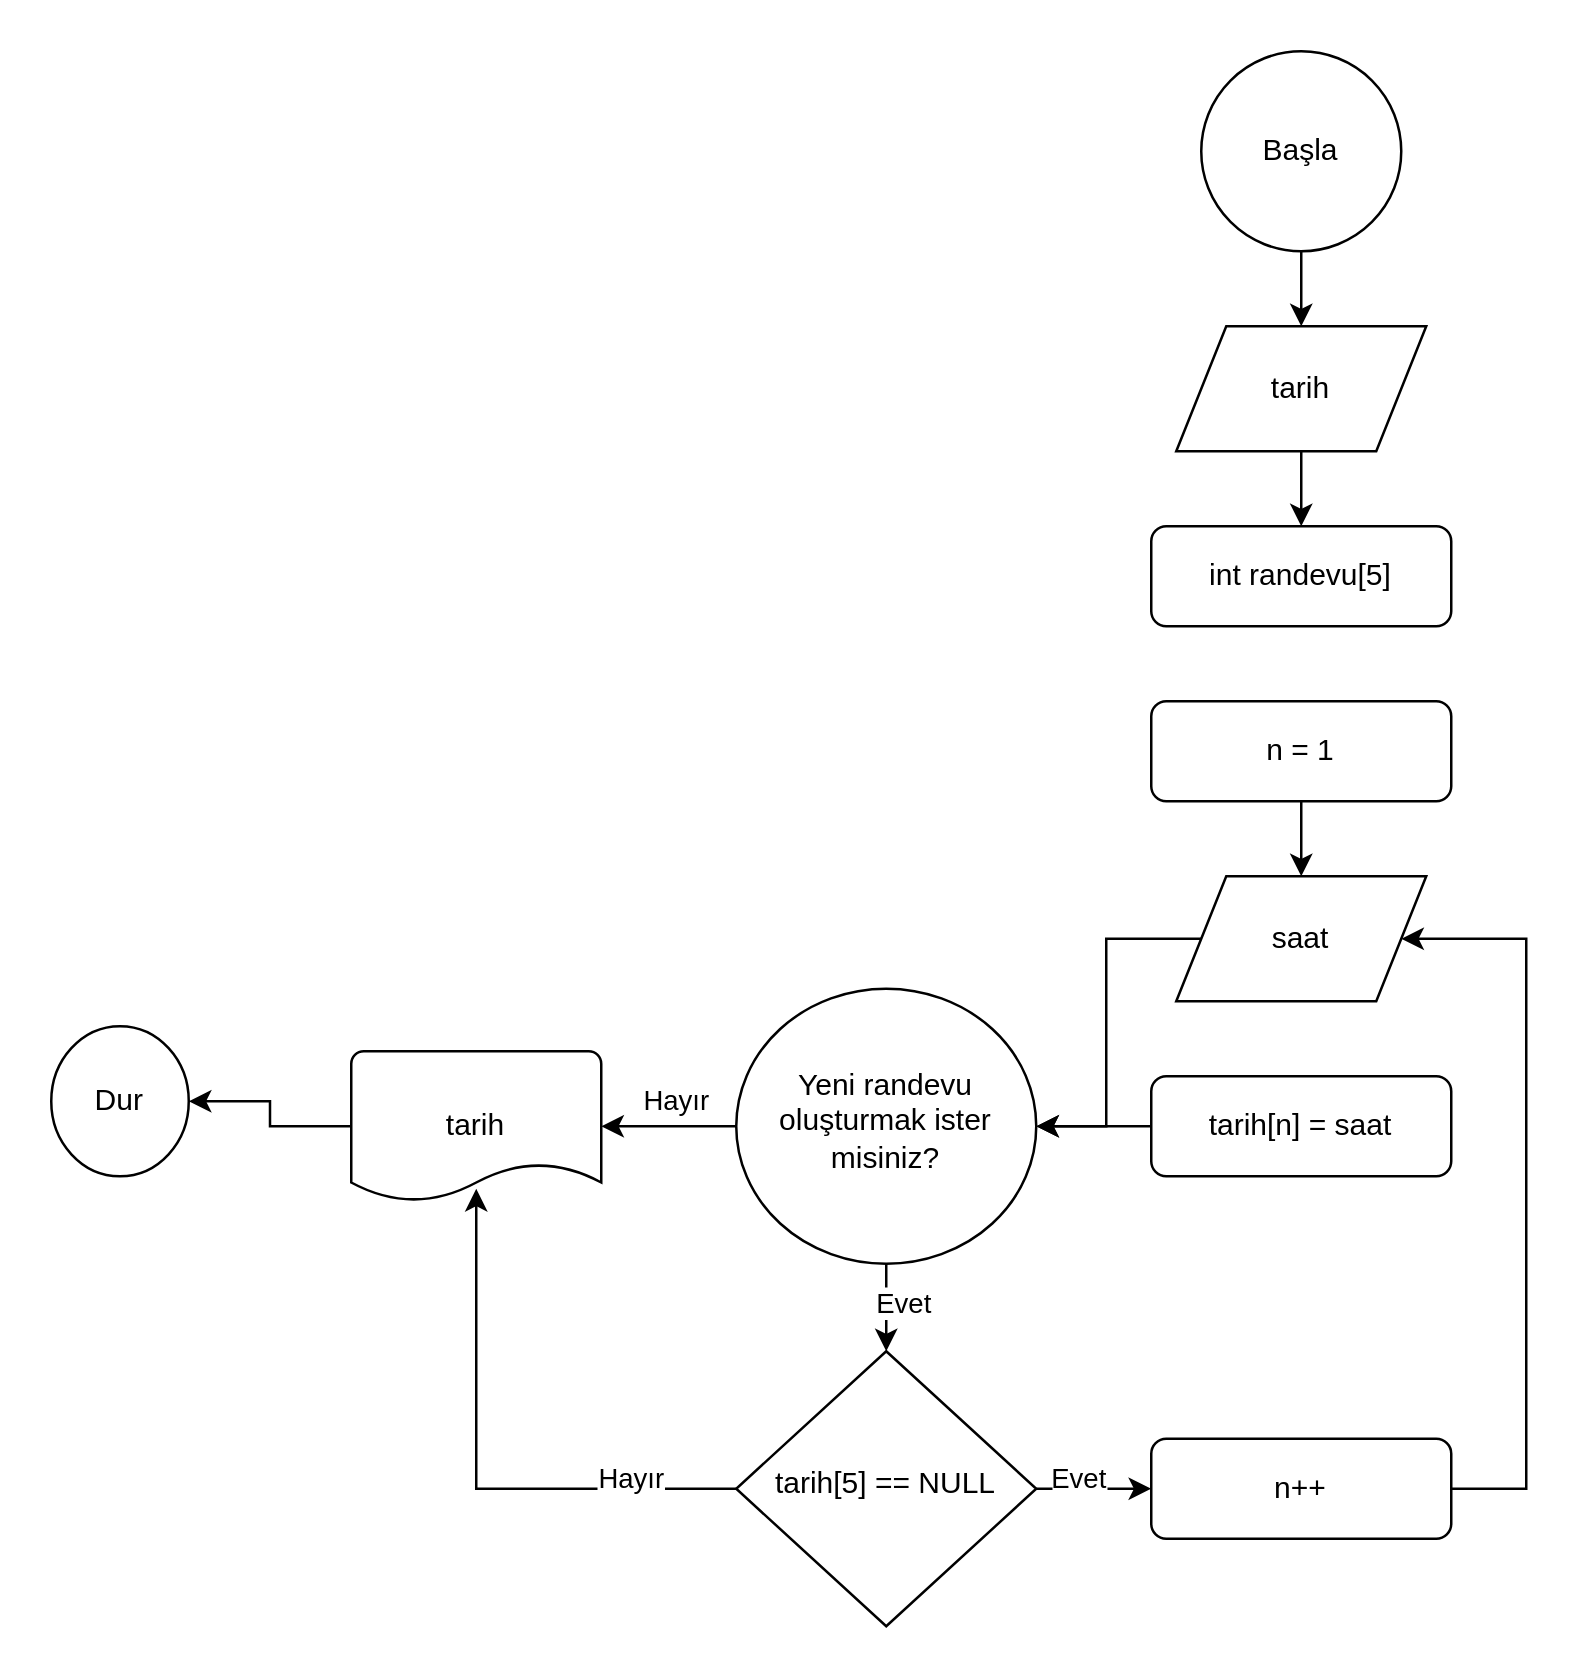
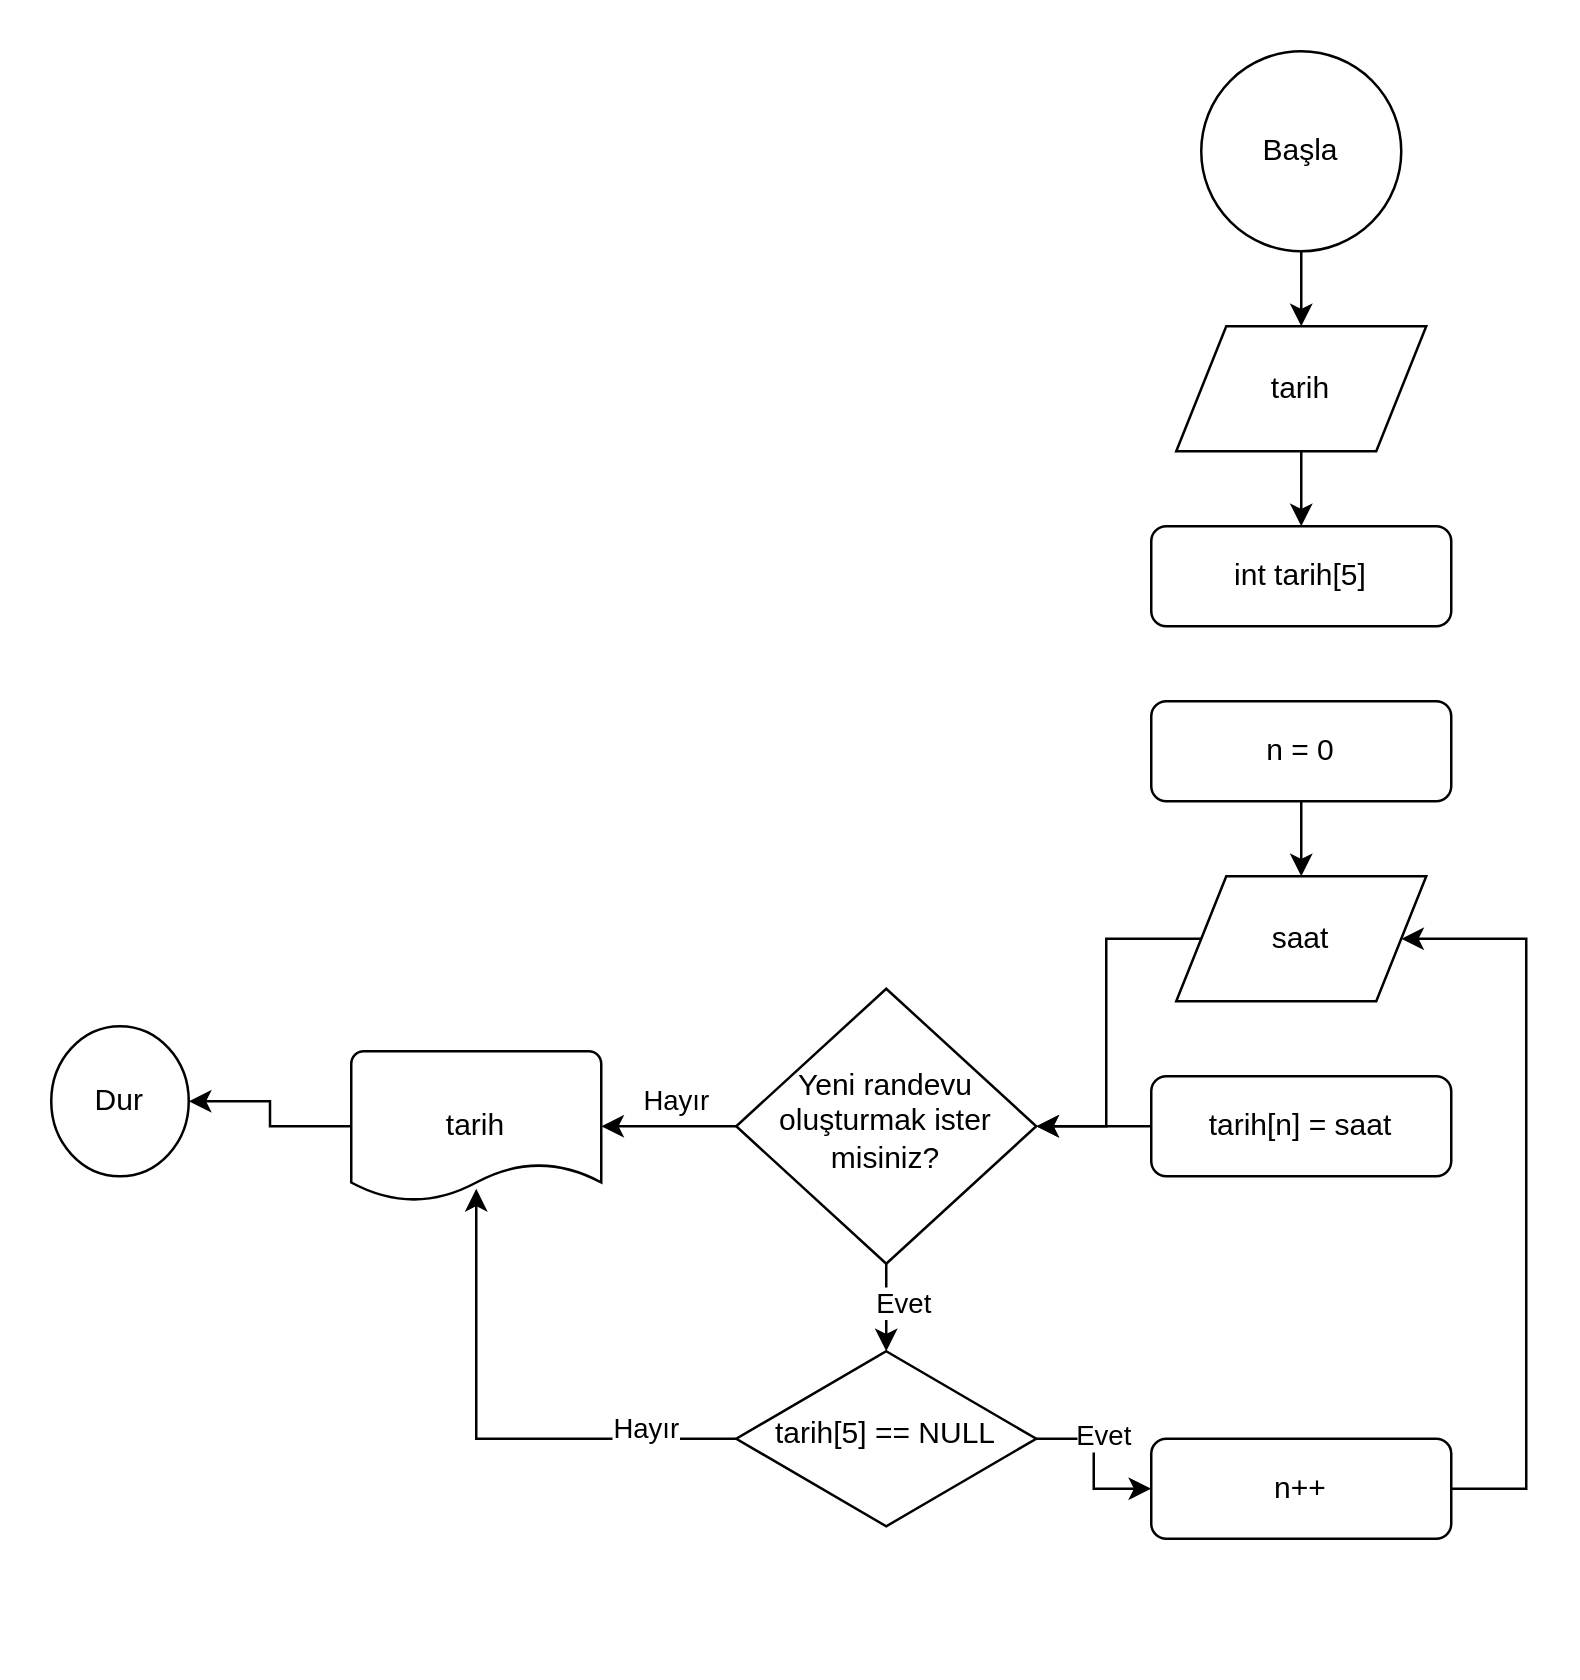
  <mxCell id="0" />
  <mxCell id="1" parent="0" />
- <mxCell id="2" value="int randevu[5]" style="rounded=1;whiteSpace=wrap;html=1;fontSize=12;glass=0;strokeWidth=1;shadow=0;" parent="1" vertex="1"><mxGeometry x="460" y="210" width="120" height="40" as="geometry" /></mxCell>
+ <mxCell id="2" value="int tarih[5]" style="rounded=1;whiteSpace=wrap;html=1;fontSize=12;glass=0;strokeWidth=1;shadow=0;" parent="1" vertex="1"><mxGeometry x="460" y="210" width="120" height="40" as="geometry" /></mxCell>
  <mxCell id="3" style="edgeStyle=orthogonalEdgeStyle;rounded=0;orthogonalLoop=1;jettySize=auto;html=1;entryX=0.5;entryY=0;entryDx=0;entryDy=0;" edge="1" parent="1" source="6" target="23"><mxGeometry relative="1" as="geometry" /></mxCell>
  <mxCell id="4" value="Evet" style="edgeLabel;html=1;align=center;verticalAlign=middle;resizable=0;points=[];" vertex="1" connectable="0" parent="3"><mxGeometry x="-0.435" y="1" relative="1" as="geometry"><mxPoint x="5" y="2" as="offset" /></mxGeometry></mxCell>
  <mxCell id="5" value="Hayır" style="edgeStyle=orthogonalEdgeStyle;rounded=0;orthogonalLoop=1;jettySize=auto;html=1;exitX=0;exitY=0.5;exitDx=0;exitDy=0;entryX=1;entryY=0.5;entryDx=0;entryDy=0;entryPerimeter=0;" edge="1" parent="1" source="6" target="18"><mxGeometry x="-0.111" y="-10" relative="1" as="geometry"><mxPoint as="offset" /></mxGeometry></mxCell>
- <mxCell id="6" value="Yeni randevu oluşturmak ister misiniz?" style="ellipse;whiteSpace=wrap;html=1;shadow=0;fontFamily=Helvetica;fontSize=12;align=center;strokeWidth=1;spacing=6;spacingTop=-4;" parent="1" vertex="1"><mxGeometry x="294" y="395" width="120" height="110" as="geometry" /></mxCell>
+ <mxCell id="6" value="Yeni randevu oluşturmak ister misiniz?" style="rhombus;whiteSpace=wrap;html=1;shadow=0;fontFamily=Helvetica;fontSize=12;align=center;strokeWidth=1;spacing=6;spacingTop=-4;" parent="1" vertex="1"><mxGeometry x="294" y="395" width="120" height="110" as="geometry" /></mxCell>
  <mxCell id="7" style="edgeStyle=orthogonalEdgeStyle;rounded=0;orthogonalLoop=1;jettySize=auto;html=1;entryX=0.5;entryY=0;entryDx=0;entryDy=0;" edge="1" parent="1" source="8" target="14"><mxGeometry relative="1" as="geometry" /></mxCell>
- <mxCell id="8" value="n = 1" style="rounded=1;whiteSpace=wrap;html=1;fontSize=12;glass=0;strokeWidth=1;shadow=0;" parent="1" vertex="1"><mxGeometry x="460" y="280" width="120" height="40" as="geometry" /></mxCell>
+ <mxCell id="8" value="n = 0" style="rounded=1;whiteSpace=wrap;html=1;fontSize=12;glass=0;strokeWidth=1;shadow=0;" parent="1" vertex="1"><mxGeometry x="460" y="280" width="120" height="40" as="geometry" /></mxCell>
  <mxCell id="9" style="edgeStyle=orthogonalEdgeStyle;rounded=0;orthogonalLoop=1;jettySize=auto;html=1;entryX=0.5;entryY=0;entryDx=0;entryDy=0;" edge="1" parent="1" source="10" target="12"><mxGeometry relative="1" as="geometry" /></mxCell>
  <mxCell id="10" value="Başla" style="strokeWidth=1;html=1;shape=mxgraph.flowchart.start_2;whiteSpace=wrap;strokeColor=default;" vertex="1" parent="1"><mxGeometry x="480" y="20" width="80" height="80" as="geometry" /></mxCell>
  <mxCell id="11" style="edgeStyle=orthogonalEdgeStyle;rounded=0;orthogonalLoop=1;jettySize=auto;html=1;entryX=0.5;entryY=0;entryDx=0;entryDy=0;" edge="1" parent="1" source="12" target="2"><mxGeometry relative="1" as="geometry" /></mxCell>
  <mxCell id="12" value="tarih" style="shape=parallelogram;perimeter=parallelogramPerimeter;whiteSpace=wrap;html=1;dashed=0;" vertex="1" parent="1"><mxGeometry x="470" y="130" width="100" height="50" as="geometry" /></mxCell>
  <mxCell id="13" style="edgeStyle=orthogonalEdgeStyle;rounded=0;orthogonalLoop=1;jettySize=auto;html=1;" edge="1" parent="1" source="14" target="6"><mxGeometry relative="1" as="geometry" /></mxCell>
  <mxCell id="14" value="saat" style="shape=parallelogram;perimeter=parallelogramPerimeter;whiteSpace=wrap;html=1;dashed=0;" vertex="1" parent="1"><mxGeometry x="470" y="350" width="100" height="50" as="geometry" /></mxCell>
  <mxCell id="15" style="edgeStyle=orthogonalEdgeStyle;rounded=0;orthogonalLoop=1;jettySize=auto;html=1;entryX=1;entryY=0.5;entryDx=0;entryDy=0;" edge="1" parent="1" source="16" target="6"><mxGeometry relative="1" as="geometry" /></mxCell>
  <mxCell id="16" value="tarih[n] = saat" style="rounded=1;whiteSpace=wrap;html=1;fontSize=12;glass=0;strokeWidth=1;shadow=0;" vertex="1" parent="1"><mxGeometry x="460" y="430" width="120" height="40" as="geometry" /></mxCell>
  <mxCell id="17" style="edgeStyle=orthogonalEdgeStyle;rounded=0;orthogonalLoop=1;jettySize=auto;html=1;entryX=1;entryY=0.5;entryDx=0;entryDy=0;entryPerimeter=0;" edge="1" parent="1" source="18" target="26"><mxGeometry relative="1" as="geometry" /></mxCell>
  <mxCell id="18" value="tarih" style="strokeWidth=1;html=1;shape=mxgraph.flowchart.document2;whiteSpace=wrap;size=0.25;" vertex="1" parent="1"><mxGeometry x="140" y="420" width="100" height="60" as="geometry" /></mxCell>
  <mxCell id="19" style="edgeStyle=orthogonalEdgeStyle;rounded=0;orthogonalLoop=1;jettySize=auto;html=1;entryX=0;entryY=0.5;entryDx=0;entryDy=0;" edge="1" parent="1" source="23" target="25"><mxGeometry relative="1" as="geometry" /></mxCell>
  <mxCell id="20" value="Evet" style="edgeLabel;html=1;align=center;verticalAlign=middle;resizable=0;points=[];" vertex="1" connectable="0" parent="19"><mxGeometry x="-0.304" y="3" relative="1" as="geometry"><mxPoint y="-2" as="offset" /></mxGeometry></mxCell>
  <mxCell id="21" style="edgeStyle=orthogonalEdgeStyle;rounded=0;orthogonalLoop=1;jettySize=auto;html=1;entryX=0.5;entryY=0.917;entryDx=0;entryDy=0;entryPerimeter=0;" edge="1" parent="1" source="23" target="18"><mxGeometry relative="1" as="geometry" /></mxCell>
  <mxCell id="22" value="Hayır" style="edgeLabel;html=1;align=center;verticalAlign=middle;resizable=0;points=[];" vertex="1" connectable="0" parent="21"><mxGeometry x="-0.381" y="-3" relative="1" as="geometry"><mxPoint x="26" y="-2" as="offset" /></mxGeometry></mxCell>
- <mxCell id="23" value="tarih[5] == NULL" style="rhombus;whiteSpace=wrap;html=1;shadow=0;fontFamily=Helvetica;fontSize=12;align=center;strokeWidth=1;spacing=6;spacingTop=-4;" vertex="1" parent="1"><mxGeometry x="294" y="540" width="120" height="110" as="geometry" /></mxCell>
+ <mxCell id="23" value="tarih[5] == NULL" style="rhombus;whiteSpace=wrap;html=1;shadow=0;fontFamily=Helvetica;fontSize=12;align=center;strokeWidth=1;spacing=6;spacingTop=-4;" vertex="1" parent="1"><mxGeometry x="294" y="540" width="120" height="70" as="geometry" /></mxCell>
  <mxCell id="24" style="edgeStyle=orthogonalEdgeStyle;rounded=0;orthogonalLoop=1;jettySize=auto;html=1;entryX=1;entryY=0.5;entryDx=0;entryDy=0;exitX=1;exitY=0.5;exitDx=0;exitDy=0;" edge="1" parent="1" source="25" target="14"><mxGeometry relative="1" as="geometry"><Array as="points"><mxPoint x="610" y="595" /><mxPoint x="610" y="375" /></Array></mxGeometry></mxCell>
  <mxCell id="25" value="n++" style="rounded=1;whiteSpace=wrap;html=1;fontSize=12;glass=0;strokeWidth=1;shadow=0;" vertex="1" parent="1"><mxGeometry x="460" y="575" width="120" height="40" as="geometry" /></mxCell>
  <mxCell id="26" value="Dur" style="strokeWidth=1;html=1;shape=mxgraph.flowchart.start_2;whiteSpace=wrap;strokeColor=default;" vertex="1" parent="1"><mxGeometry x="20" y="410" width="55" height="60" as="geometry" /></mxCell>
